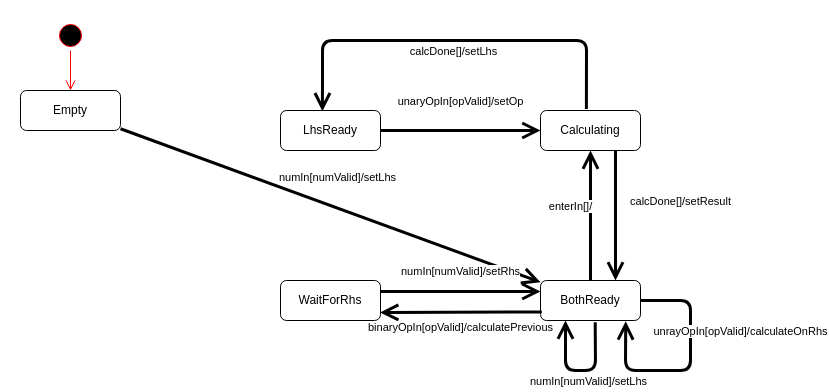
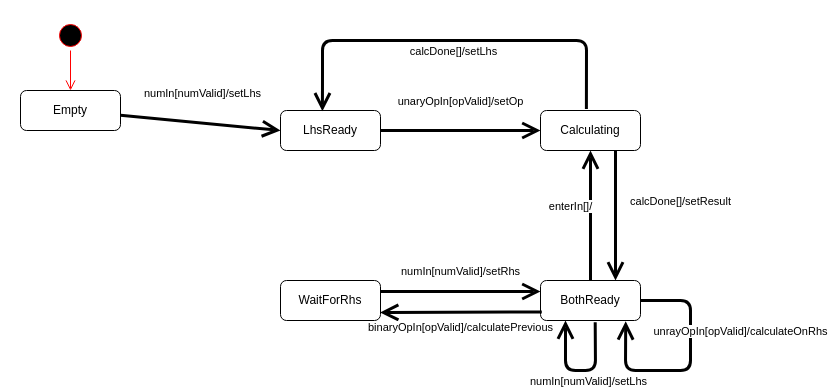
  <mxCell id="0" />
  <mxCell id="1" parent="0" />
- <mxCell id="2" value="numIn[numValid]/setLhs" style="edgeStyle=none;html=1;endArrow=open;endSize=12;strokeWidth=3;verticalAlign=bottom;" parent="1" source="3" target="11" edge="1"><mxGeometry y="20" width="160" relative="1" as="geometry"><mxPoint x="120" y="130" as="sourcePoint" /><mxPoint x="280" y="130" as="targetPoint" /><mxPoint as="offset" /></mxGeometry></mxCell>
+ <mxCell id="2" value="numIn[numValid]/setLhs" style="edgeStyle=none;html=1;endArrow=open;endSize=12;strokeWidth=3;verticalAlign=bottom;entryX=0;entryY=0.5;entryDx=0;entryDy=0;" parent="1" source="3" target="6" edge="1"><mxGeometry y="20" width="160" relative="1" as="geometry"><mxPoint x="120" y="130" as="sourcePoint" /><mxPoint x="280" y="130" as="targetPoint" /><mxPoint as="offset" /></mxGeometry></mxCell>
  <mxCell id="3" value="Empty" style="shape=rect;rounded=1;html=1;whiteSpace=wrap;align=center;" parent="1" vertex="1"><mxGeometry x="20" y="90" width="100" height="40" as="geometry" /></mxCell>
  <mxCell id="4" value="" style="ellipse;html=1;shape=startState;fillColor=#000000;strokeColor=#ff0000;" parent="1" vertex="1"><mxGeometry x="55" y="20" width="30" height="30" as="geometry" /></mxCell>
  <mxCell id="5" value="" style="edgeStyle=orthogonalEdgeStyle;html=1;verticalAlign=bottom;endArrow=open;endSize=8;strokeColor=#ff0000;entryX=0.5;entryY=0;entryDx=0;entryDy=0;" parent="1" source="4" target="3" edge="1"><mxGeometry relative="1" as="geometry"><mxPoint x="65" y="100" as="targetPoint" /></mxGeometry></mxCell>
  <mxCell id="6" value="LhsReady" style="shape=rect;rounded=1;html=1;whiteSpace=wrap;align=center;" parent="1" vertex="1"><mxGeometry x="280" y="110" width="100" height="40" as="geometry" /></mxCell>
  <mxCell id="7" value="Calculating" style="shape=rect;rounded=1;html=1;whiteSpace=wrap;align=center;" parent="1" vertex="1"><mxGeometry x="540" y="110" width="100" height="40" as="geometry" /></mxCell>
  <mxCell id="8" value="unaryOpIn[opValid]/setOp" style="edgeStyle=none;html=1;endArrow=open;endSize=12;strokeWidth=3;verticalAlign=bottom;entryX=0;entryY=0.5;entryDx=0;entryDy=0;" parent="1" source="6" target="7" edge="1"><mxGeometry y="20" width="160" relative="1" as="geometry"><mxPoint x="380" y="129.5" as="sourcePoint" /><mxPoint x="300" y="40" as="targetPoint" /><Array as="points"><mxPoint x="440" y="130" /></Array><mxPoint as="offset" /></mxGeometry></mxCell>
  <mxCell id="9" value="WaitForRhs" style="shape=rect;rounded=1;html=1;whiteSpace=wrap;align=center;" parent="1" vertex="1"><mxGeometry x="280" y="280" width="100" height="40" as="geometry" /></mxCell>
  <mxCell id="10" value="calcDone[]/setLhs" style="edgeStyle=none;html=1;endArrow=open;endSize=12;strokeWidth=3;verticalAlign=bottom;entryX=0.419;entryY=0.021;entryDx=0;entryDy=0;exitX=0.459;exitY=-0.036;exitDx=0;exitDy=0;exitPerimeter=0;entryPerimeter=0;" parent="1" source="7" target="6" edge="1"><mxGeometry y="20" width="160" relative="1" as="geometry"><mxPoint x="570" y="70" as="sourcePoint" /><mxPoint x="730" y="70" as="targetPoint" /><Array as="points"><mxPoint x="586" y="40" /><mxPoint x="322" y="40" /><mxPoint x="322" y="80" /></Array><mxPoint as="offset" /></mxGeometry></mxCell>
  <mxCell id="11" value="BothReady" style="shape=rect;rounded=1;html=1;whiteSpace=wrap;align=center;" parent="1" vertex="1"><mxGeometry x="540" y="280" width="100" height="40" as="geometry" /></mxCell>
  <mxCell id="12" value="numIn[numValid]/setRhs" style="edgeStyle=none;html=1;endArrow=open;endSize=12;strokeWidth=3;verticalAlign=bottom;entryX=0;entryY=0.5;entryDx=0;entryDy=0;exitX=1;exitY=0.5;exitDx=0;exitDy=0;" parent="1" edge="1"><mxGeometry y="11" width="160" relative="1" as="geometry"><mxPoint x="380" y="291" as="sourcePoint" /><mxPoint x="540" y="291" as="targetPoint" /><mxPoint as="offset" /></mxGeometry></mxCell>
  <mxCell id="13" value="enterIn[]/" style="edgeStyle=none;html=1;endArrow=open;endSize=12;strokeWidth=3;verticalAlign=bottom;entryX=0.5;entryY=1;entryDx=0;entryDy=0;exitX=0.5;exitY=0;exitDx=0;exitDy=0;" parent="1" source="11" target="7" edge="1"><mxGeometry y="20" width="160" relative="1" as="geometry"><mxPoint x="540" y="230" as="sourcePoint" /><mxPoint x="700" y="230" as="targetPoint" /><mxPoint as="offset" /></mxGeometry></mxCell>
  <mxCell id="14" value="unrayOpIn[opValid]/calculateOnRhs" style="edgeStyle=none;html=1;endArrow=open;endSize=12;strokeWidth=3;verticalAlign=bottom;exitX=1;exitY=0.5;exitDx=0;exitDy=0;entryX=0.852;entryY=1.021;entryDx=0;entryDy=0;entryPerimeter=0;" parent="1" source="11" target="11" edge="1"><mxGeometry x="0.025" y="-58" width="160" relative="1" as="geometry"><mxPoint x="550" y="360" as="sourcePoint" /><mxPoint x="610" y="370" as="targetPoint" /><mxPoint x="50" y="28" as="offset" /><Array as="points"><mxPoint x="690" y="300" /><mxPoint x="690" y="370" /><mxPoint x="625" y="370" /></Array></mxGeometry></mxCell>
  <mxCell id="15" value="binaryOpIn[opValid]/calculatePrevious" style="edgeStyle=none;html=1;endArrow=open;endSize=12;strokeWidth=3;verticalAlign=bottom;entryX=0.996;entryY=0.9;entryDx=0;entryDy=0;exitX=0.013;exitY=0.886;exitDx=0;exitDy=0;exitPerimeter=0;entryPerimeter=0;" parent="1" edge="1"><mxGeometry x="0.007" y="24" width="160" relative="1" as="geometry"><mxPoint x="541.3" y="311.44" as="sourcePoint" /><mxPoint x="379.6" y="312" as="targetPoint" /><mxPoint as="offset" /></mxGeometry></mxCell>
  <mxCell id="16" value="calcDone[]/setResult" style="edgeStyle=none;html=1;endArrow=open;endSize=12;strokeWidth=3;verticalAlign=bottom;entryX=0.75;entryY=0;entryDx=0;entryDy=0;exitX=0.75;exitY=1;exitDx=0;exitDy=0;" edge="1" parent="1" source="7" target="11"><mxGeometry x="-0.077" y="65" width="160" relative="1" as="geometry"><mxPoint x="630" y="200" as="sourcePoint" /><mxPoint x="790" y="200" as="targetPoint" /><mxPoint as="offset" /></mxGeometry></mxCell>
  <mxCell id="17" value="numIn[numValid]/setLhs" style="edgeStyle=none;html=1;endArrow=open;endSize=12;strokeWidth=3;verticalAlign=bottom;exitX=0.547;exitY=1.045;exitDx=0;exitDy=0;entryX=0.25;entryY=1;entryDx=0;entryDy=0;exitPerimeter=0;" edge="1" parent="1" source="11" target="11"><mxGeometry x="-0.139" y="-20" width="160" relative="1" as="geometry"><mxPoint x="650" y="310" as="sourcePoint" /><mxPoint x="619.9" y="332.28" as="targetPoint" /><mxPoint y="40" as="offset" /><Array as="points"><mxPoint x="595" y="370" /><mxPoint x="565" y="370" /></Array></mxGeometry></mxCell>
